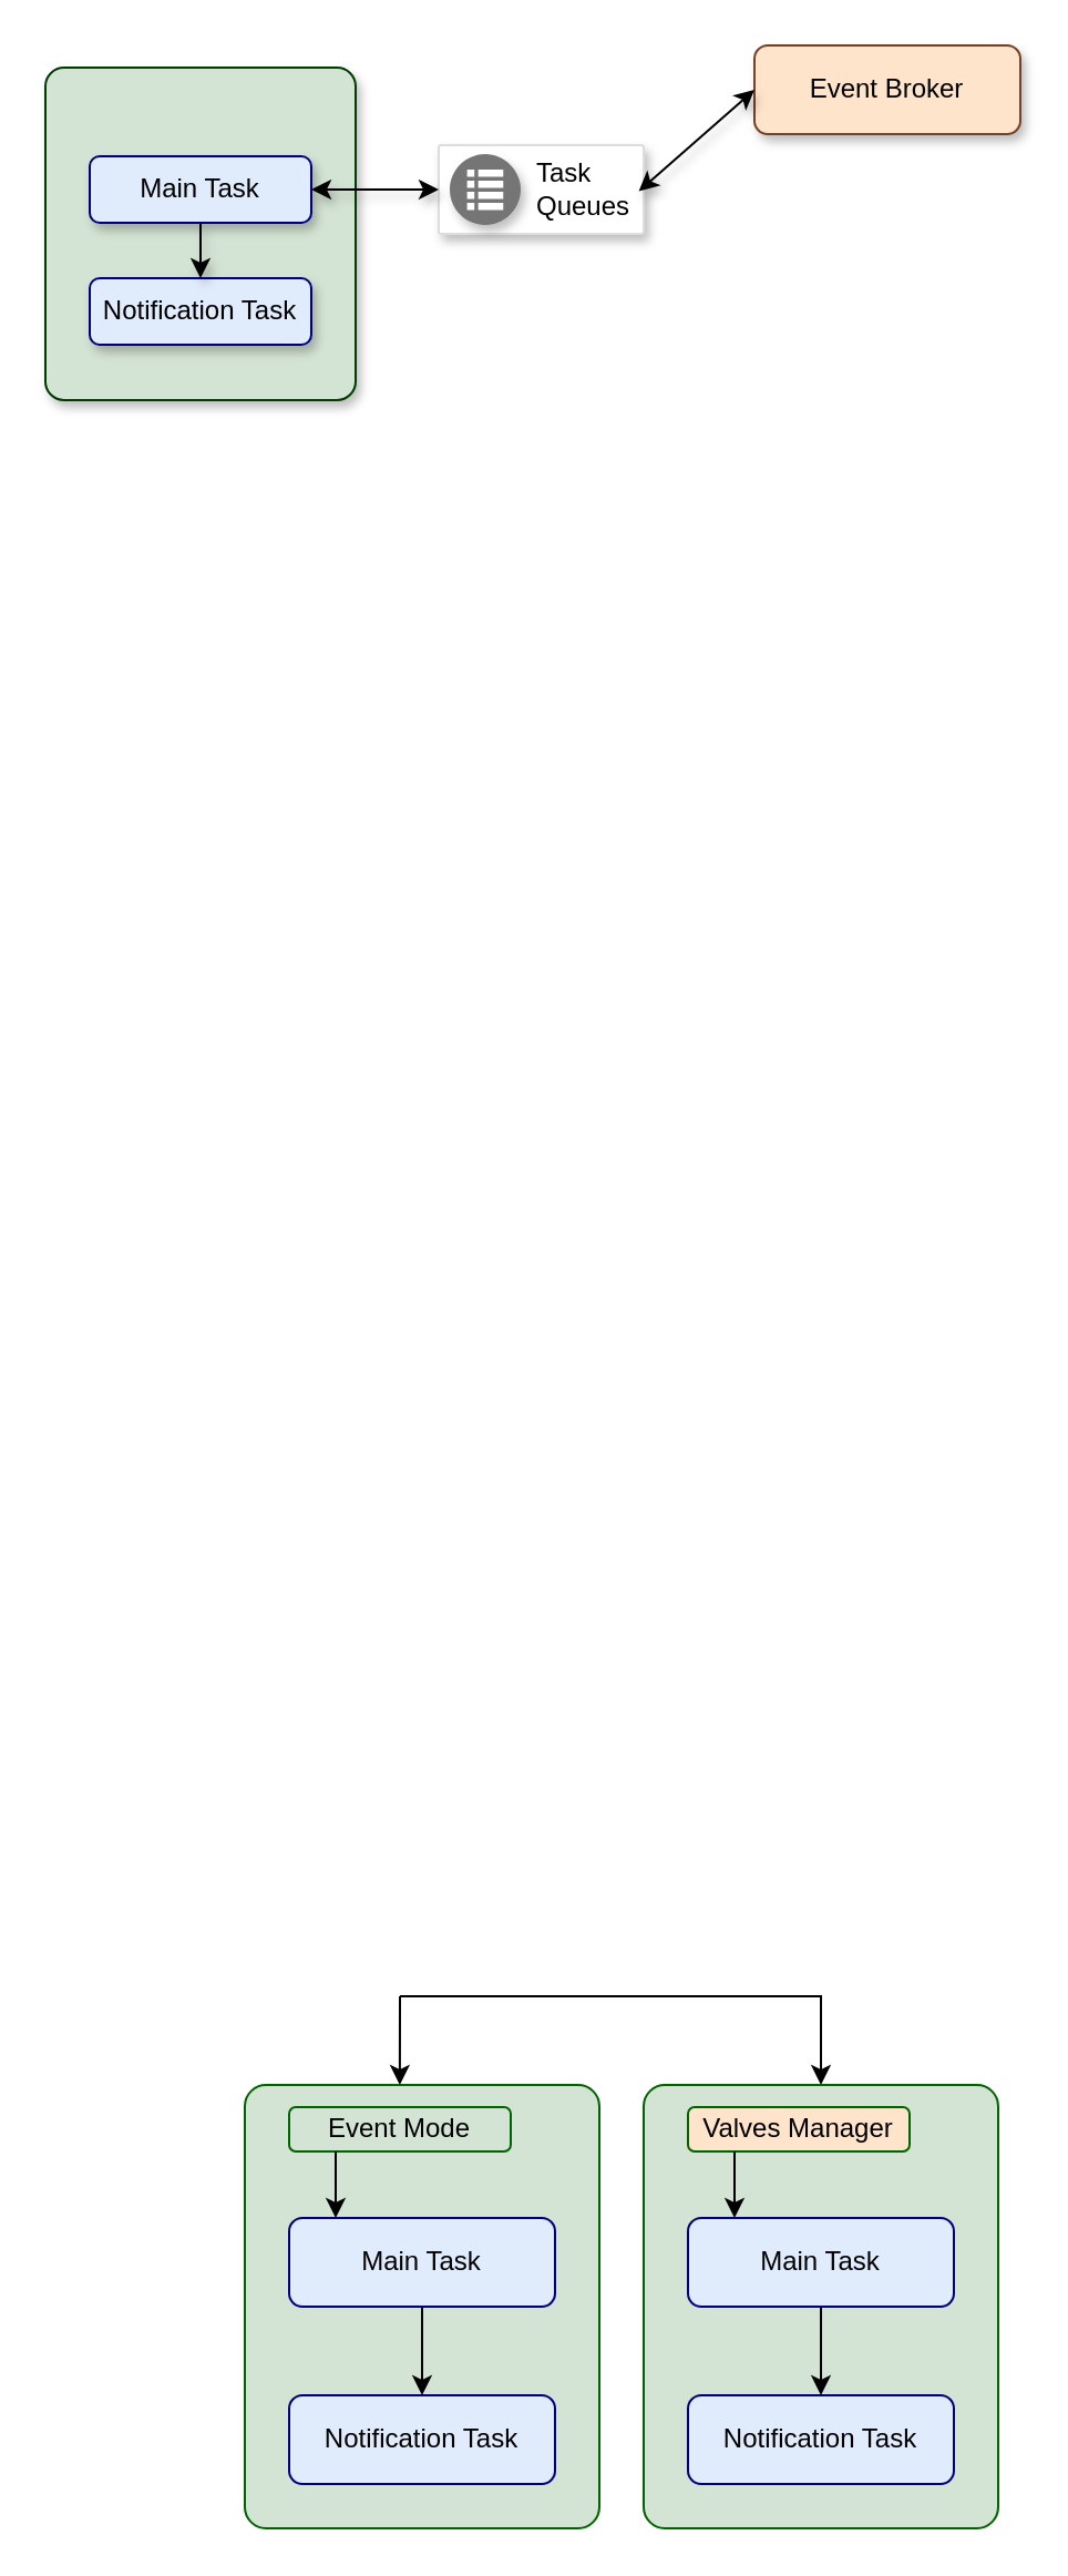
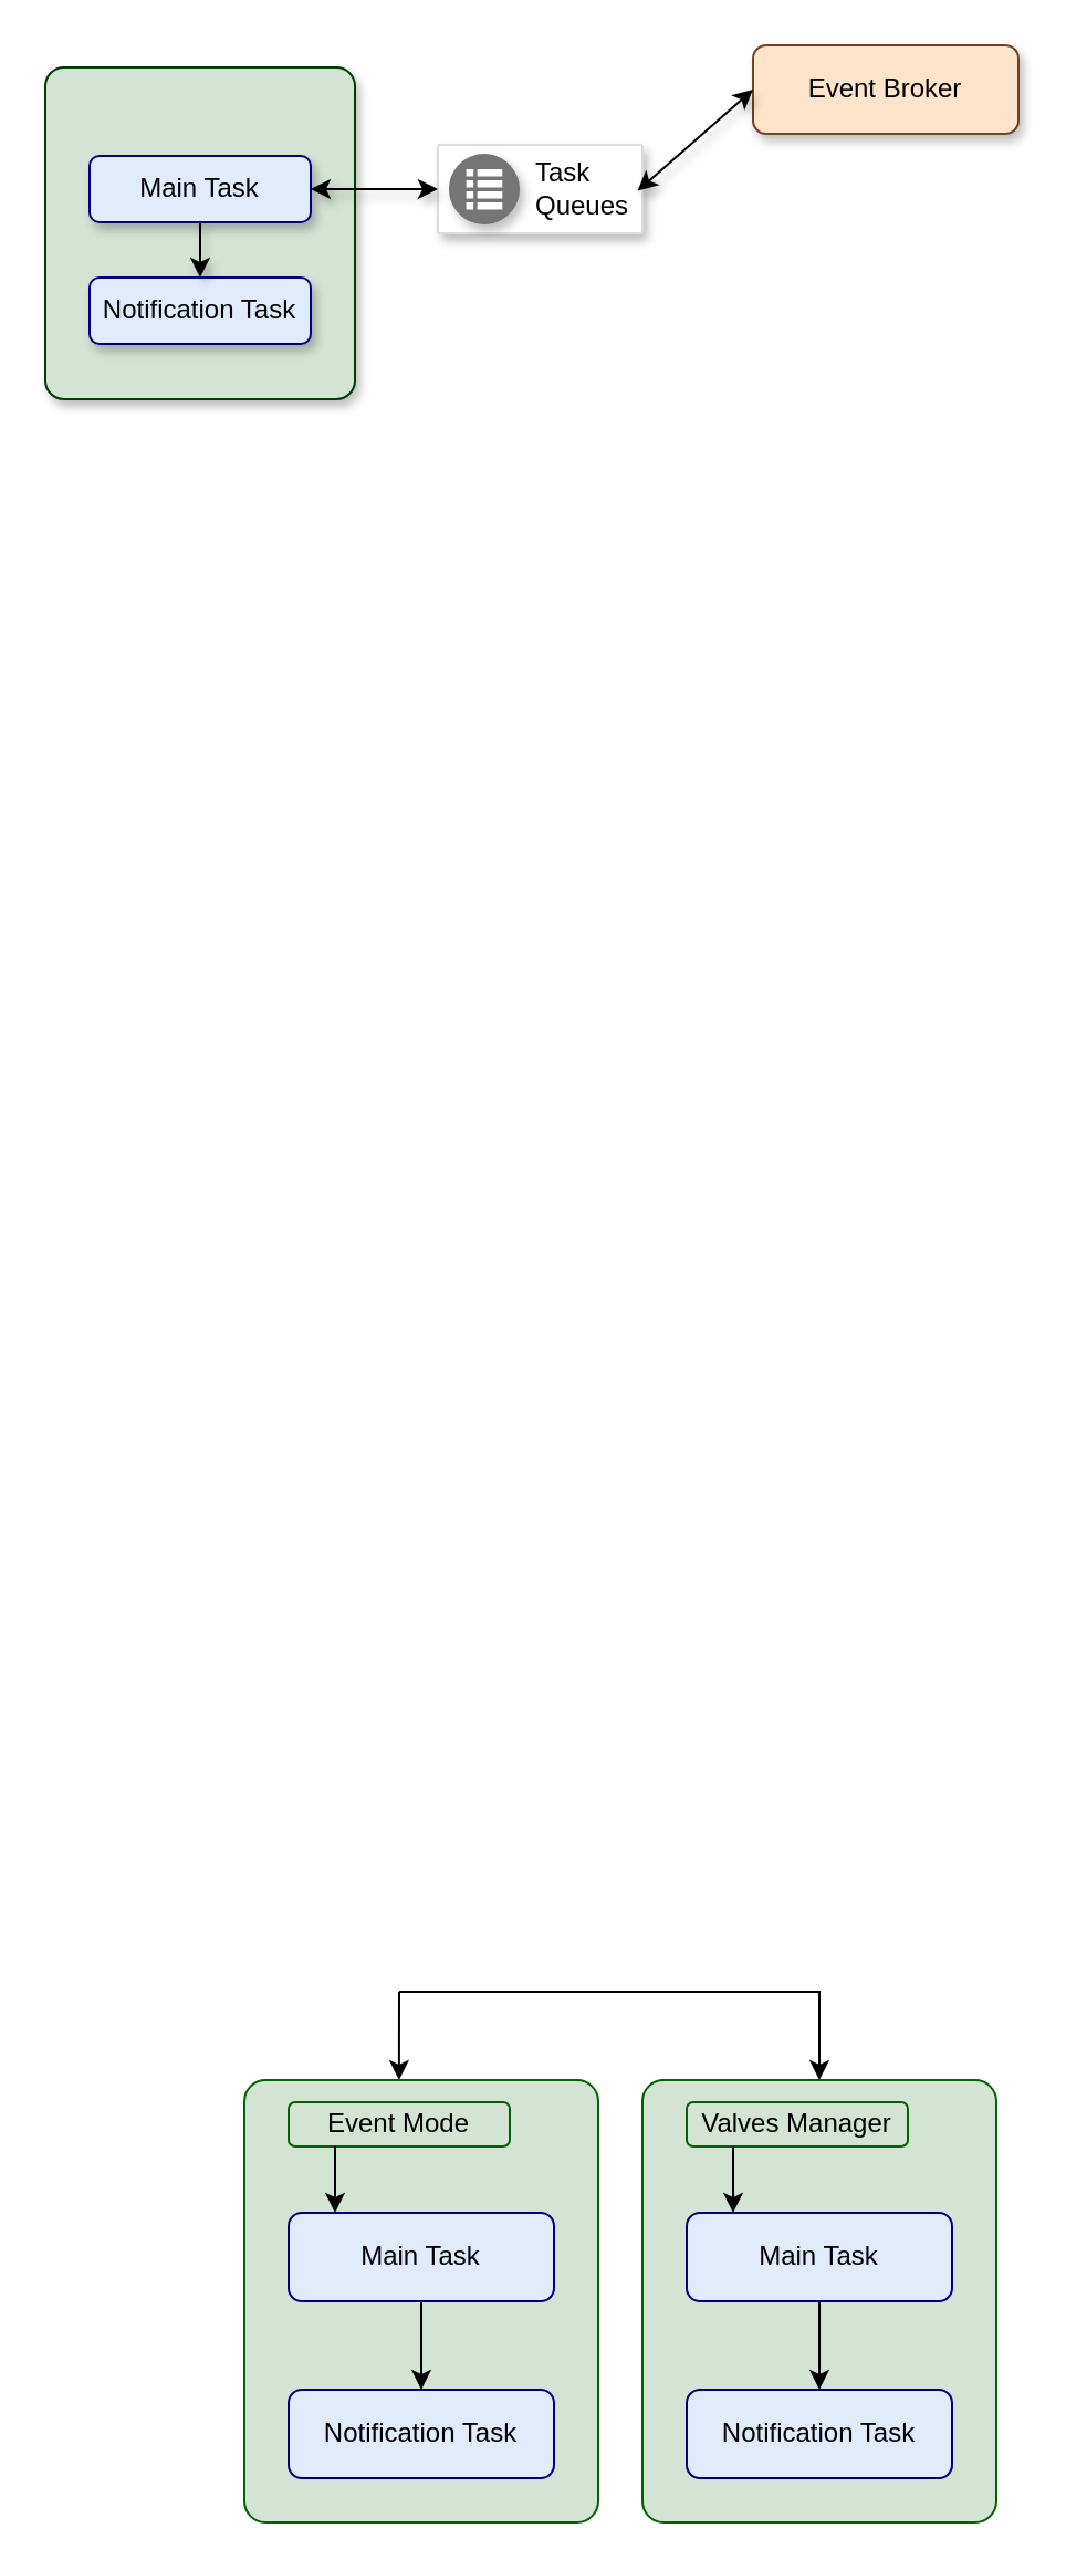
  <mxCell id="0" />
  <mxCell id="1" parent="0" />
  <mxCell id="2" style="edgeStyle=orthogonalEdgeStyle;rounded=0;orthogonalLoop=1;jettySize=auto;html=1;" parent="1" edge="1"><mxGeometry relative="1" as="geometry"><mxPoint x="179.93" y="940" as="targetPoint" /><mxPoint x="180" y="900" as="sourcePoint" /><Array as="points"><mxPoint x="180" y="901" /></Array></mxGeometry></mxCell>
  <mxCell id="3" style="edgeStyle=orthogonalEdgeStyle;rounded=0;orthogonalLoop=1;jettySize=auto;html=1;entryX=0.5;entryY=0;entryDx=0;entryDy=0;" parent="1" target="10" edge="1"><mxGeometry relative="1" as="geometry"><mxPoint x="180" y="900" as="sourcePoint" /><Array as="points"><mxPoint x="370" y="900" /></Array></mxGeometry></mxCell>
  <mxCell id="4" value="" style="rounded=1;whiteSpace=wrap;html=1;fontSize=12;glass=0;strokeWidth=1;shadow=0;fillColor=#d4e4d4;strokeColor=#006400;align=center;arcSize=6;" parent="1" vertex="1"><mxGeometry x="110" y="940" width="160" height="200" as="geometry" /></mxCell>
  <mxCell id="5" value="Event Mode" style="rounded=1;whiteSpace=wrap;html=1;fontSize=12;glass=0;strokeWidth=1;shadow=0;fillColor=#d4e4d4;strokeColor=#006400;" parent="1" vertex="1"><mxGeometry x="130" y="950" width="100" height="20" as="geometry" /></mxCell>
  <mxCell id="6" value="Notification Task" style="rounded=1;whiteSpace=wrap;html=1;fontSize=12;glass=0;strokeWidth=1;shadow=0;fillColor=#e0ecfc;strokeColor=#000080;arcSize=15;" parent="1" vertex="1"><mxGeometry x="130" y="1080" width="120" height="40" as="geometry" /></mxCell>
  <mxCell id="7" value="" style="edgeStyle=orthogonalEdgeStyle;rounded=0;orthogonalLoop=1;jettySize=auto;html=1;" parent="1" source="8" target="6" edge="1"><mxGeometry relative="1" as="geometry" /></mxCell>
  <mxCell id="8" value="Main Task" style="rounded=1;whiteSpace=wrap;html=1;fontSize=12;glass=0;strokeWidth=1;shadow=0;fillColor=#e0ecfc;strokeColor=#000080;arcSize=15;" parent="1" vertex="1"><mxGeometry x="130" y="1000" width="120" height="40" as="geometry" /></mxCell>
  <mxCell id="9" value="" style="endArrow=classic;html=1;rounded=0;" parent="1" edge="1"><mxGeometry width="50" height="50" relative="1" as="geometry"><mxPoint x="151" y="970" as="sourcePoint" /><mxPoint x="151" y="1000" as="targetPoint" /></mxGeometry></mxCell>
  <mxCell id="10" value="" style="rounded=1;whiteSpace=wrap;html=1;fontSize=12;glass=0;strokeWidth=1;shadow=0;fillColor=#d4e4d4;strokeColor=#006400;align=center;arcSize=6;" parent="1" vertex="1"><mxGeometry x="290" y="940" width="160" height="200" as="geometry" /></mxCell>
- <mxCell id="11" value="Valves Manager" style="rounded=1;whiteSpace=wrap;html=1;fontSize=12;glass=0;strokeWidth=1;shadow=0;fillColor=#ffe4cc;strokeColor=#006400;" parent="1" vertex="1"><mxGeometry x="310" y="950" width="100" height="20" as="geometry" /></mxCell>
+ <mxCell id="11" value="Valves Manager" style="rounded=1;whiteSpace=wrap;html=1;fontSize=12;glass=0;strokeWidth=1;shadow=0;fillColor=#d4e4d4;strokeColor=#006400;" parent="1" vertex="1"><mxGeometry x="310" y="950" width="100" height="20" as="geometry" /></mxCell>
  <mxCell id="12" value="Notification Task" style="rounded=1;whiteSpace=wrap;html=1;fontSize=12;glass=0;strokeWidth=1;shadow=0;fillColor=#e0ecfc;strokeColor=#000080;arcSize=15;" parent="1" vertex="1"><mxGeometry x="310" y="1080" width="120" height="40" as="geometry" /></mxCell>
  <mxCell id="13" value="" style="edgeStyle=orthogonalEdgeStyle;rounded=0;orthogonalLoop=1;jettySize=auto;html=1;" parent="1" source="14" target="12" edge="1"><mxGeometry relative="1" as="geometry" /></mxCell>
  <mxCell id="14" value="Main Task" style="rounded=1;whiteSpace=wrap;html=1;fontSize=12;glass=0;strokeWidth=1;shadow=0;fillColor=#e0ecfc;strokeColor=#000080;arcSize=15;" parent="1" vertex="1"><mxGeometry x="310" y="1000" width="120" height="40" as="geometry" /></mxCell>
  <mxCell id="15" value="" style="endArrow=classic;html=1;rounded=0;" parent="1" edge="1"><mxGeometry width="50" height="50" relative="1" as="geometry"><mxPoint x="331" y="970" as="sourcePoint" /><mxPoint x="331" y="1000" as="targetPoint" /></mxGeometry></mxCell>
  <mxCell id="16" value="" style="rounded=1;whiteSpace=wrap;html=1;fontSize=12;glass=0;strokeWidth=1;shadow=1;fillColor=#d4e4d4;strokeColor=#003D00;align=center;arcSize=6;" vertex="1" parent="1"><mxGeometry x="20" y="30" width="140" height="150" as="geometry" /></mxCell>
  <mxCell id="17" value="Event Broker" style="rounded=1;whiteSpace=wrap;html=1;fontSize=12;glass=0;strokeWidth=1;shadow=1;fillColor=#ffe4cc;strokeColor=#744226;arcSize=15;gradientColor=none;gradientDirection=north;" vertex="1" parent="1"><mxGeometry x="340" y="20" width="120" height="40" as="geometry" /></mxCell>
  <mxCell id="18" value="" style="strokeColor=#dddddd;shadow=1;strokeWidth=1;rounded=1;absoluteArcSize=1;arcSize=2;" vertex="1" parent="1"><mxGeometry x="197.5" y="65" width="92.5" height="40" as="geometry" /></mxCell>
  <mxCell id="19" value="Task&#10;Queues" style="sketch=0;dashed=0;connectable=0;html=1;fillColor=#757575;strokeColor=none;shape=mxgraph.gcp2.task_queues;part=1;labelPosition=right;verticalLabelPosition=middle;align=left;verticalAlign=middle;spacingLeft=5;fontSize=12;shadow=1;" vertex="1" parent="18"><mxGeometry y="0.5" width="32" height="32" relative="1" as="geometry"><mxPoint x="5" y="-16" as="offset" /></mxGeometry></mxCell>
  <mxCell id="20" value="Notification Task" style="rounded=1;whiteSpace=wrap;html=1;fontSize=12;glass=0;strokeWidth=1;shadow=1;fillColor=#e0ecfc;strokeColor=#000080;arcSize=15;" vertex="1" parent="1"><mxGeometry x="40" y="125" width="100" height="30" as="geometry" /></mxCell>
  <mxCell id="21" value="" style="edgeStyle=orthogonalEdgeStyle;rounded=0;orthogonalLoop=1;jettySize=auto;html=1;shadow=1;" edge="1" parent="1" source="22" target="20"><mxGeometry relative="1" as="geometry" /></mxCell>
  <mxCell id="22" value="Main Task" style="rounded=1;whiteSpace=wrap;html=1;fontSize=12;glass=0;strokeWidth=1;shadow=1;fillColor=#e0ecfc;strokeColor=#000080;arcSize=15;" vertex="1" parent="1"><mxGeometry x="40" y="70" width="100" height="30" as="geometry" /></mxCell>
  <mxCell id="23" value="" style="endArrow=classic;startArrow=classic;html=1;rounded=0;exitX=0.976;exitY=0.52;exitDx=0;exitDy=0;exitPerimeter=0;entryX=0;entryY=0.5;entryDx=0;entryDy=0;shadow=1;" edge="1" parent="1" source="18" target="17"><mxGeometry width="50" height="50" relative="1" as="geometry"><mxPoint x="510" y="230" as="sourcePoint" /><mxPoint x="330" y="100" as="targetPoint" /></mxGeometry></mxCell>
  <mxCell id="24" value="" style="endArrow=classic;startArrow=classic;html=1;rounded=0;entryX=0;entryY=0.5;entryDx=0;entryDy=0;shadow=1;" edge="1" parent="1" source="22" target="18"><mxGeometry width="50" height="50" relative="1" as="geometry"><mxPoint x="89.71" y="50" as="sourcePoint" /><mxPoint x="180" y="130" as="targetPoint" /><Array as="points" /></mxGeometry></mxCell>
